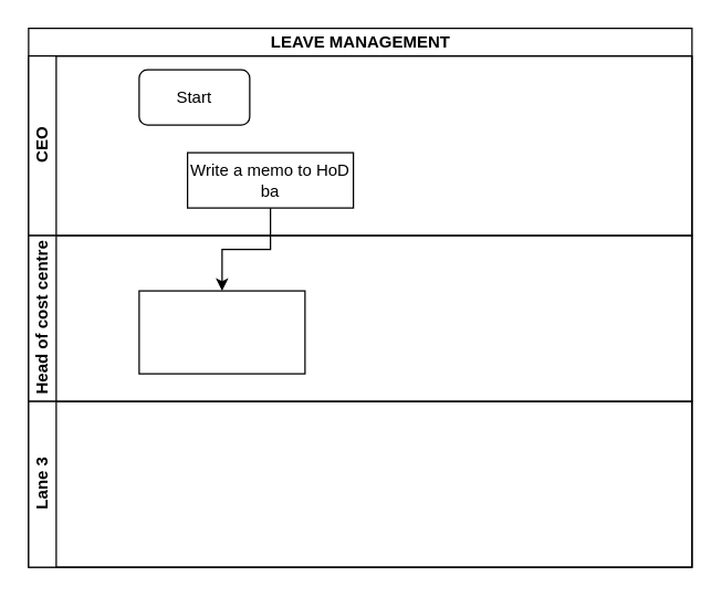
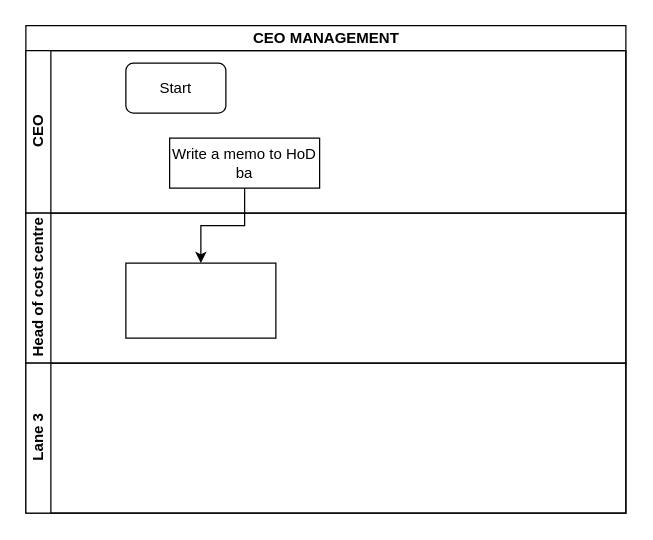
  <mxCell id="0" />
  <mxCell id="1" parent="0" />
- <mxCell id="2" value="LEAVE MANAGEMENT" style="swimlane;html=1;childLayout=stackLayout;resizeParent=1;resizeParentMax=0;horizontal=1;startSize=20;horizontalStack=0;" vertex="1" parent="1"><mxGeometry x="20" y="20" width="480" height="390" as="geometry" /></mxCell>
+ <mxCell id="2" value="CEO MANAGEMENT" style="swimlane;html=1;childLayout=stackLayout;resizeParent=1;resizeParentMax=0;horizontal=1;startSize=20;horizontalStack=0;" vertex="1" parent="1"><mxGeometry x="20" y="20" width="480" height="390" as="geometry" /></mxCell>
  <mxCell id="3" value="CEO" style="swimlane;html=1;startSize=20;horizontal=0;" vertex="1" parent="2"><mxGeometry y="20" width="480" height="130" as="geometry" /></mxCell>
  <mxCell id="4" value="Start" style="rounded=1;whiteSpace=wrap;html=1;" vertex="1" parent="3"><mxGeometry x="80" y="10" width="80" height="40" as="geometry" /></mxCell>
  <mxCell id="5" value="Write a memo to HoD ba" style="rounded=0;whiteSpace=wrap;html=1;" vertex="1" parent="3"><mxGeometry x="115" y="70" width="120" height="40" as="geometry" /></mxCell>
  <mxCell id="6" value="Head of cost centre" style="swimlane;html=1;startSize=20;horizontal=0;" vertex="1" parent="2"><mxGeometry y="150" width="480" height="120" as="geometry" /></mxCell>
  <mxCell id="7" value="" style="whiteSpace=wrap;html=1;rounded=0;" vertex="1" parent="6"><mxGeometry x="80" y="40" width="120" height="60" as="geometry" /></mxCell>
  <mxCell id="8" value="Lane 3" style="swimlane;html=1;startSize=20;horizontal=0;" vertex="1" parent="2"><mxGeometry y="270" width="480" height="120" as="geometry" /></mxCell>
  <mxCell id="9" value="" style="edgeStyle=orthogonalEdgeStyle;rounded=0;orthogonalLoop=1;jettySize=auto;html=1;" edge="1" parent="2" source="5" target="7"><mxGeometry relative="1" as="geometry" /></mxCell>
